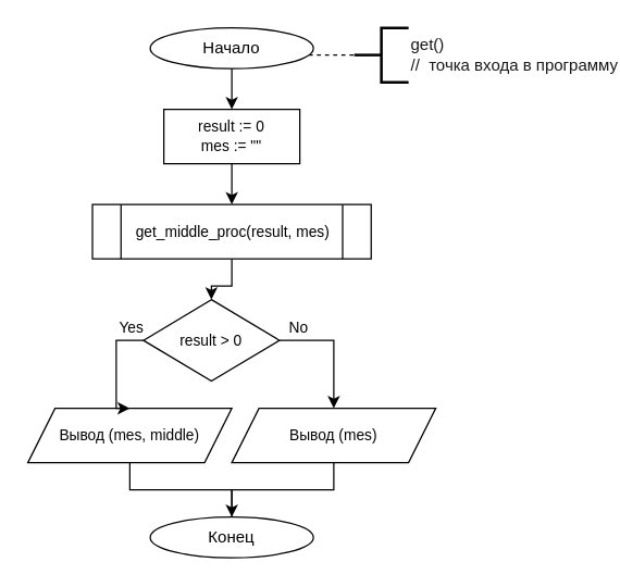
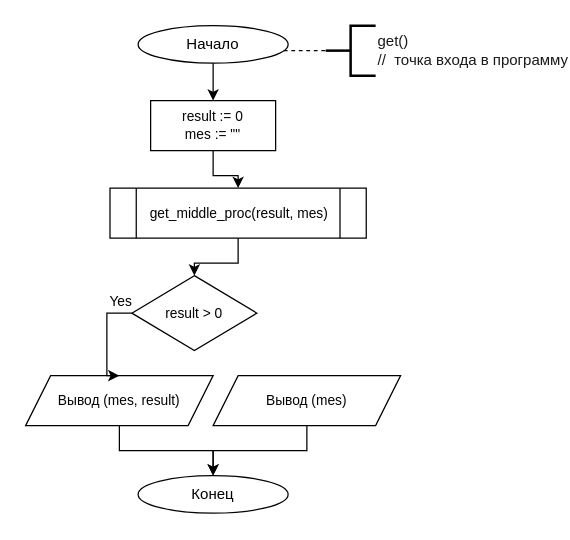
  <mxCell id="0" />
  <mxCell id="1" parent="0" />
  <mxCell id="2" style="edgeStyle=orthogonalEdgeStyle;shape=connector;rounded=0;orthogonalLoop=1;jettySize=auto;html=1;labelBackgroundColor=default;strokeColor=#000000;align=center;verticalAlign=middle;fontFamily=Helvetica;fontSize=11;fontColor=default;endArrow=classic;" edge="1" parent="1" source="3" target="8"><mxGeometry relative="1" as="geometry" /></mxCell>
  <mxCell id="3" value="&lt;font color=&quot;#000000&quot;&gt;Начало&lt;/font&gt;" style="ellipse;whiteSpace=wrap;html=1;fontSize=12;glass=0;strokeWidth=1;shadow=0;arcSize=50;strokeColor=#000000;fillColor=none;" parent="1" vertex="1"><mxGeometry x="110" y="20" width="120" height="30" as="geometry" /></mxCell>
  <mxCell id="4" value="&lt;font color=&quot;#191919&quot;&gt;get()&lt;br&gt;//&amp;nbsp; точка входа в программу&lt;br&gt;&lt;/font&gt;" style="strokeWidth=2;html=1;shape=mxgraph.flowchart.annotation_2;align=left;labelPosition=right;pointerEvents=1;strokeColor=#000000;" parent="1" vertex="1"><mxGeometry x="260" y="20" width="40" height="40" as="geometry" /></mxCell>
  <mxCell id="5" style="edgeStyle=orthogonalEdgeStyle;rounded=0;orthogonalLoop=1;jettySize=auto;html=1;entryX=0.27;entryY=0.5;entryDx=0;entryDy=0;entryPerimeter=0;dashed=1;endArrow=none;endFill=0;strokeColor=#050505;" parent="1" source="3" target="4" edge="1"><mxGeometry relative="1" as="geometry"><Array as="points"><mxPoint x="260" y="40" /><mxPoint x="260" y="40" /></Array></mxGeometry></mxCell>
  <mxCell id="6" value="&lt;font color=&quot;#000000&quot;&gt;Конец&lt;/font&gt;" style="ellipse;whiteSpace=wrap;html=1;fontSize=12;glass=0;strokeWidth=1;shadow=0;arcSize=50;strokeColor=#050505;fillColor=none;" parent="1" vertex="1"><mxGeometry x="110" y="380" width="120" height="30" as="geometry" /></mxCell>
  <mxCell id="7" style="edgeStyle=orthogonalEdgeStyle;shape=connector;rounded=0;orthogonalLoop=1;jettySize=auto;html=1;labelBackgroundColor=default;strokeColor=#000000;align=center;verticalAlign=middle;fontFamily=Helvetica;fontSize=11;fontColor=default;endArrow=classic;" edge="1" parent="1" source="8" target="17"><mxGeometry relative="1" as="geometry"><mxPoint x="170.034" y="150" as="targetPoint" /></mxGeometry></mxCell>
  <mxCell id="8" value="&lt;font color=&quot;#030303&quot;&gt;result := 0&lt;br&gt;mes := &quot;&quot;&lt;br&gt;&lt;/font&gt;" style="rounded=0;whiteSpace=wrap;html=1;strokeColor=#000000;align=center;verticalAlign=middle;fontFamily=Helvetica;fontSize=11;fontColor=default;fillColor=none;" vertex="1" parent="1"><mxGeometry x="120" y="80" width="100" height="40" as="geometry" /></mxCell>
  <mxCell id="9" style="edgeStyle=orthogonalEdgeStyle;rounded=0;orthogonalLoop=1;jettySize=auto;html=1;strokeColor=#000000;exitX=0;exitY=0.5;exitDx=0;exitDy=0;exitPerimeter=0;" edge="1" parent="1" source="13" target="15"><mxGeometry relative="1" as="geometry" /></mxCell>
  <mxCell id="10" value="Yes" style="edgeLabel;html=1;align=center;verticalAlign=middle;resizable=0;points=[];labelBackgroundColor=none;fontColor=#000000;" vertex="1" connectable="0" parent="9"><mxGeometry x="-0.563" relative="1" as="geometry"><mxPoint x="7" y="-10" as="offset" /></mxGeometry></mxCell>
- <mxCell id="11" style="edgeStyle=orthogonalEdgeStyle;rounded=0;orthogonalLoop=1;jettySize=auto;html=1;strokeColor=#000000;exitX=1;exitY=0.5;exitDx=0;exitDy=0;exitPerimeter=0;" edge="1" parent="1" source="13" target="19"><mxGeometry relative="1" as="geometry" /></mxCell>
- <mxCell id="12" value="No" style="edgeLabel;html=1;align=center;verticalAlign=middle;resizable=0;points=[];labelBackgroundColor=none;fontColor=#000000;" vertex="1" connectable="0" parent="11"><mxGeometry x="-0.627" y="-1" relative="1" as="geometry"><mxPoint x="-4" y="-11" as="offset" /></mxGeometry></mxCell>
  <mxCell id="13" value="result &amp;gt; 0" style="strokeWidth=1;html=1;shape=mxgraph.flowchart.decision;whiteSpace=wrap;fontSize=11;fillColor=none;strokeColor=#000000;rounded=0;fontColor=#000000;fillColor=none;" vertex="1" parent="1"><mxGeometry x="105" y="220" width="100" height="60" as="geometry" /></mxCell>
  <mxCell id="14" style="edgeStyle=orthogonalEdgeStyle;rounded=0;orthogonalLoop=1;jettySize=auto;html=1;strokeColor=#000000;" edge="1" parent="1" source="15" target="6"><mxGeometry relative="1" as="geometry" /></mxCell>
- <mxCell id="15" value="&lt;font color=&quot;#030303&quot;&gt;Вывод (mes, middle)&lt;br&gt;&lt;/font&gt;" style="shape=parallelogram;perimeter=parallelogramPerimeter;whiteSpace=wrap;html=1;fixedSize=1;rounded=0;strokeColor=#000000;align=center;verticalAlign=middle;fontFamily=Helvetica;fontSize=11;fontColor=default;fillColor=none;" vertex="1" parent="1"><mxGeometry x="20" y="300" width="150" height="40" as="geometry" /></mxCell>
+ <mxCell id="15" value="&lt;font color=&quot;#030303&quot;&gt;Вывод (mes, result)&lt;br&gt;&lt;/font&gt;" style="shape=parallelogram;perimeter=parallelogramPerimeter;whiteSpace=wrap;html=1;fixedSize=1;rounded=0;strokeColor=#000000;align=center;verticalAlign=middle;fontFamily=Helvetica;fontSize=11;fontColor=default;fillColor=none;" vertex="1" parent="1"><mxGeometry x="20" y="300" width="150" height="40" as="geometry" /></mxCell>
  <mxCell id="16" style="edgeStyle=orthogonalEdgeStyle;rounded=0;orthogonalLoop=1;jettySize=auto;html=1;strokeColor=#000000;" edge="1" parent="1" source="17" target="13"><mxGeometry relative="1" as="geometry" /></mxCell>
- <mxCell id="17" value="get_middle_proc(result, mes)" style="shape=process;whiteSpace=wrap;html=1;backgroundOutline=1;fontSize=11;fillColor=none;strokeColor=#000000;fontColor=#000000;strokeWidth=1;rounded=0;" vertex="1" parent="1"><mxGeometry x="67.5" y="150" width="205" height="40" as="geometry" /></mxCell>
- <mxCell id="18" style="edgeStyle=orthogonalEdgeStyle;rounded=0;orthogonalLoop=1;jettySize=auto;html=1;strokeColor=#000000;endArrow=none;" edge="1" parent="1" source="19" target="6"><mxGeometry relative="1" as="geometry" /></mxCell>
+ <mxCell id="17" value="get_middle_proc(result, mes)" style="shape=process;whiteSpace=wrap;html=1;backgroundOutline=1;fontSize=11;fillColor=none;strokeColor=#000000;fontColor=#000000;strokeWidth=1;rounded=0;" vertex="1" parent="1"><mxGeometry x="87.5" y="150" width="205" height="40" as="geometry" /></mxCell>
+ <mxCell id="18" style="edgeStyle=orthogonalEdgeStyle;rounded=0;orthogonalLoop=1;jettySize=auto;html=1;strokeColor=#000000;" edge="1" parent="1" source="19" target="6"><mxGeometry relative="1" as="geometry" /></mxCell>
  <mxCell id="19" value="&lt;font color=&quot;#030303&quot;&gt;Вывод (mes)&lt;br&gt;&lt;/font&gt;" style="shape=parallelogram;perimeter=parallelogramPerimeter;whiteSpace=wrap;html=1;fixedSize=1;rounded=0;strokeColor=#000000;align=center;verticalAlign=middle;fontFamily=Helvetica;fontSize=11;fontColor=default;fillColor=none;" vertex="1" parent="1"><mxGeometry x="170" y="300" width="150" height="40" as="geometry" /></mxCell>
